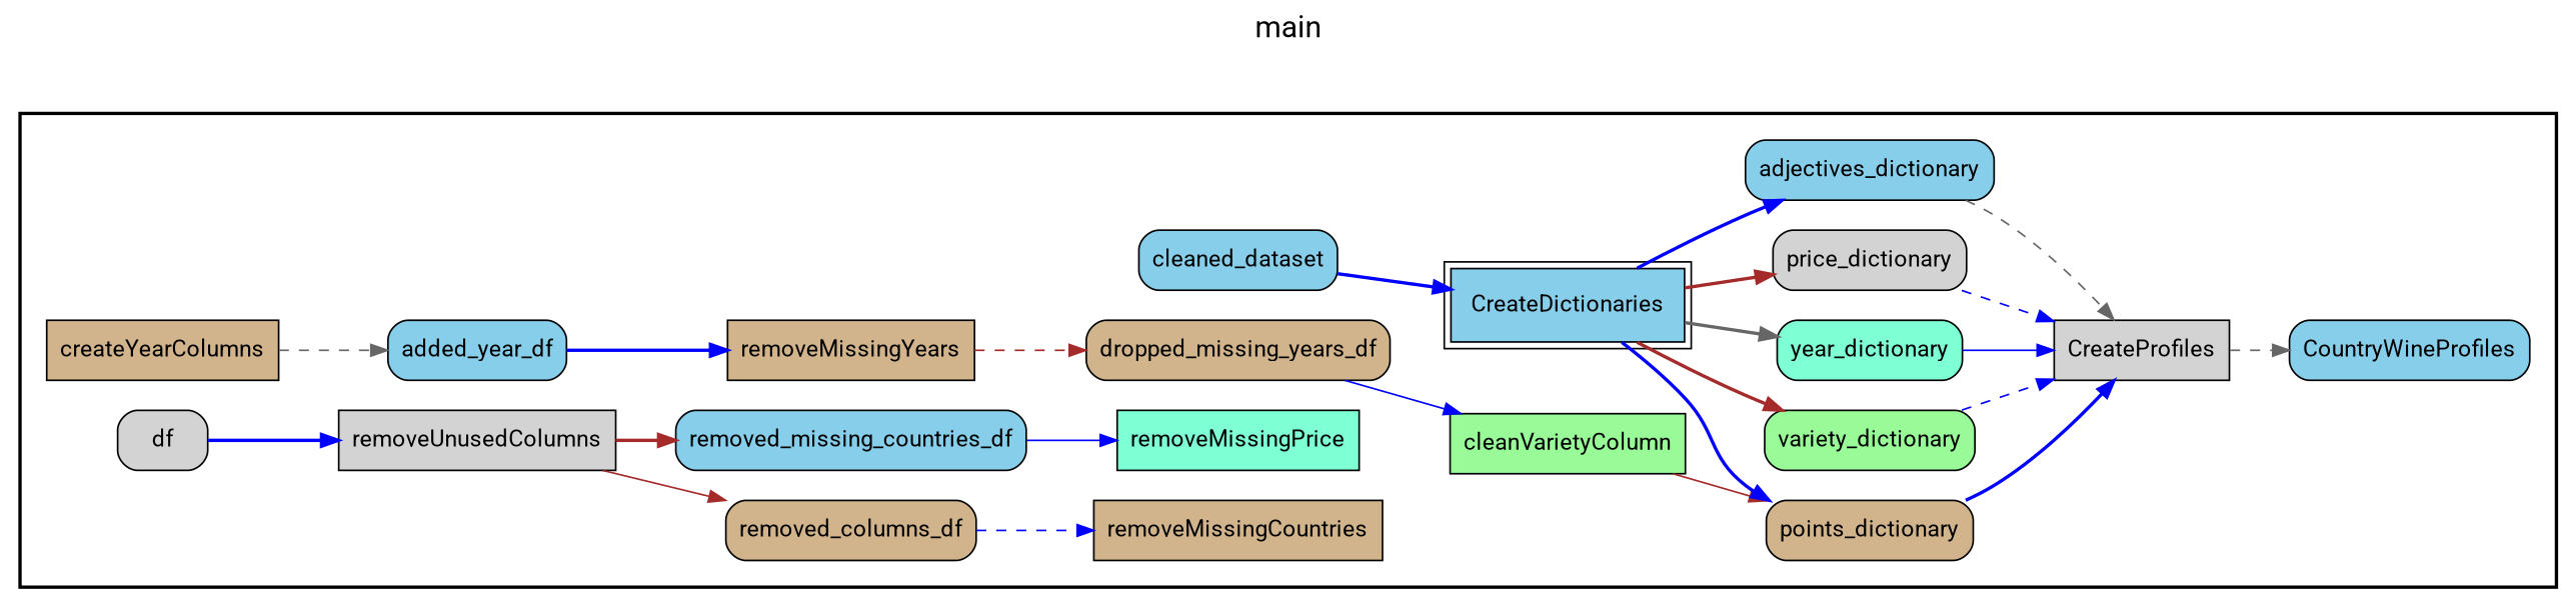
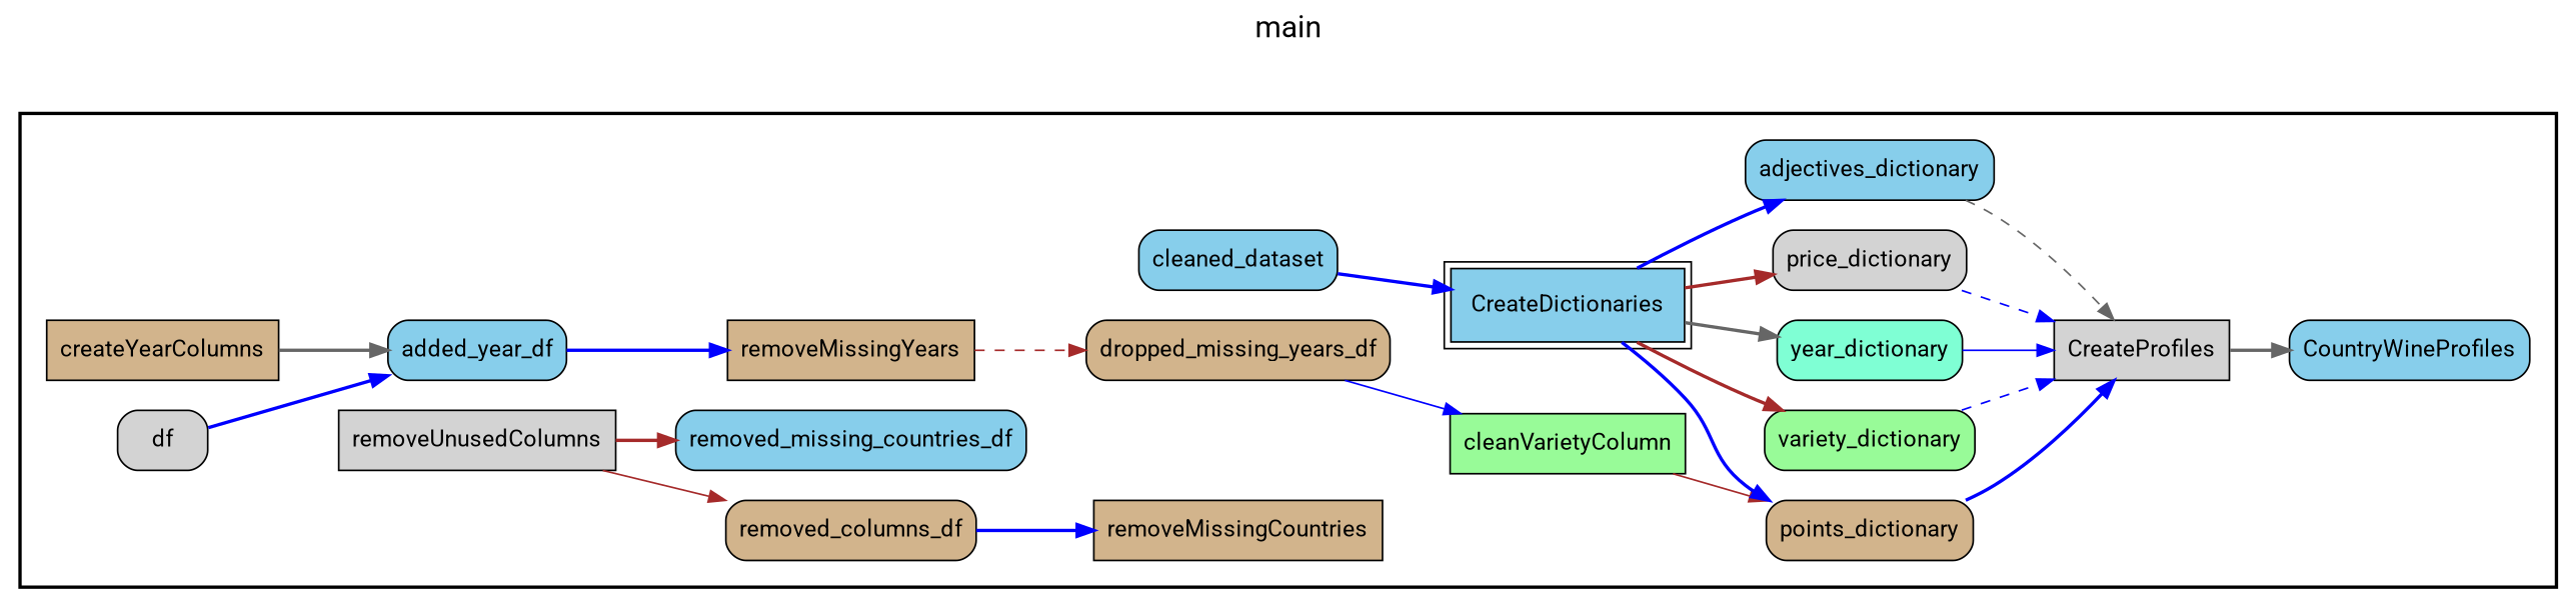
  digraph {
    fontname=Roboto
    fontsize=18
    label=main
    labelloc=t
    rankdir=LR
    node [fillcolor=tan fontname=Roboto peripheries=1 shape=box style="rounded,filled"]
    edge [color=blue fontname=Roboto style=bold]
    removeUnusedColumns [fillcolor=lightgrey style=filled]
    removed_columns_df
    removeMissingCountries [style=filled]
    removed_missing_countries_df [fillcolor=skyblue]
-   removeMissingPrice [fillcolor=aquamarine style=filled]
    createYearColumns [style=filled]
    added_year_df [fillcolor=skyblue]
    removeMissingYears [style=filled]
    dropped_missing_years_df
    cleanVarietyColumn [fillcolor=palegreen style=filled]
    cleaned_dataset [fillcolor=skyblue]
    CreateProfiles [fillcolor=lightgrey style=filled]
    CountryWineProfiles [fillcolor=skyblue]
    CreateDictionaries [fillcolor=skyblue peripheries=2 style=filled]
    variety_dictionary [fillcolor=palegreen]
    points_dictionary
    year_dictionary [fillcolor=aquamarine]
    price_dictionary [fillcolor=lightgrey]
    adjectives_dictionary [fillcolor=skyblue]
    df [fillcolor=lightgrey]
    subgraph cluster_1 {
      color=black
      label=""
      penwidth=2
      subgraph cluster_2 {
        color=white
        label=""
        penwidth=2
        removeUnusedColumns
        removed_columns_df
        removeMissingCountries
        removed_missing_countries_df
-       removeMissingPrice
        createYearColumns
        added_year_df
        removeMissingYears
        dropped_missing_years_df
        cleanVarietyColumn
        cleaned_dataset
        CreateProfiles
        CountryWineProfiles
        CreateDictionaries
        variety_dictionary
        points_dictionary
        year_dictionary
        price_dictionary
        adjectives_dictionary
        df
      }
    }
    removeUnusedColumns -> removed_columns_df [color=brown style=solid]
    removeUnusedColumns -> removed_missing_countries_df [color=brown]
-   removed_columns_df -> removeMissingCountries [style=dashed]
-   removed_missing_countries_df -> removeMissingPrice [style=solid]
-   createYearColumns -> added_year_df [color=gray40 style=dashed]
+   removed_columns_df -> removeMissingCountries
+   createYearColumns -> added_year_df [color=gray40]
    added_year_df -> removeMissingYears
    removeMissingYears -> dropped_missing_years_df [color=brown style=dashed]
    dropped_missing_years_df -> cleanVarietyColumn [style=solid]
    cleanVarietyColumn -> points_dictionary [color=brown style=solid]
    cleaned_dataset -> CreateDictionaries
-   CreateProfiles -> CountryWineProfiles [color=gray40 style=dashed]
+   CreateProfiles -> CountryWineProfiles [color=gray40]
    CreateDictionaries -> variety_dictionary [color=brown]
    CreateDictionaries -> points_dictionary
    CreateDictionaries -> year_dictionary [color=gray40]
    CreateDictionaries -> price_dictionary [color=brown]
    CreateDictionaries -> adjectives_dictionary
    variety_dictionary -> CreateProfiles [style=dashed]
    points_dictionary -> CreateProfiles
    year_dictionary -> CreateProfiles [style=solid]
    price_dictionary -> CreateProfiles [style=dashed]
    adjectives_dictionary -> CreateProfiles [color=gray40 style=dashed]
-   df -> removeUnusedColumns
+   df -> added_year_df
  }
